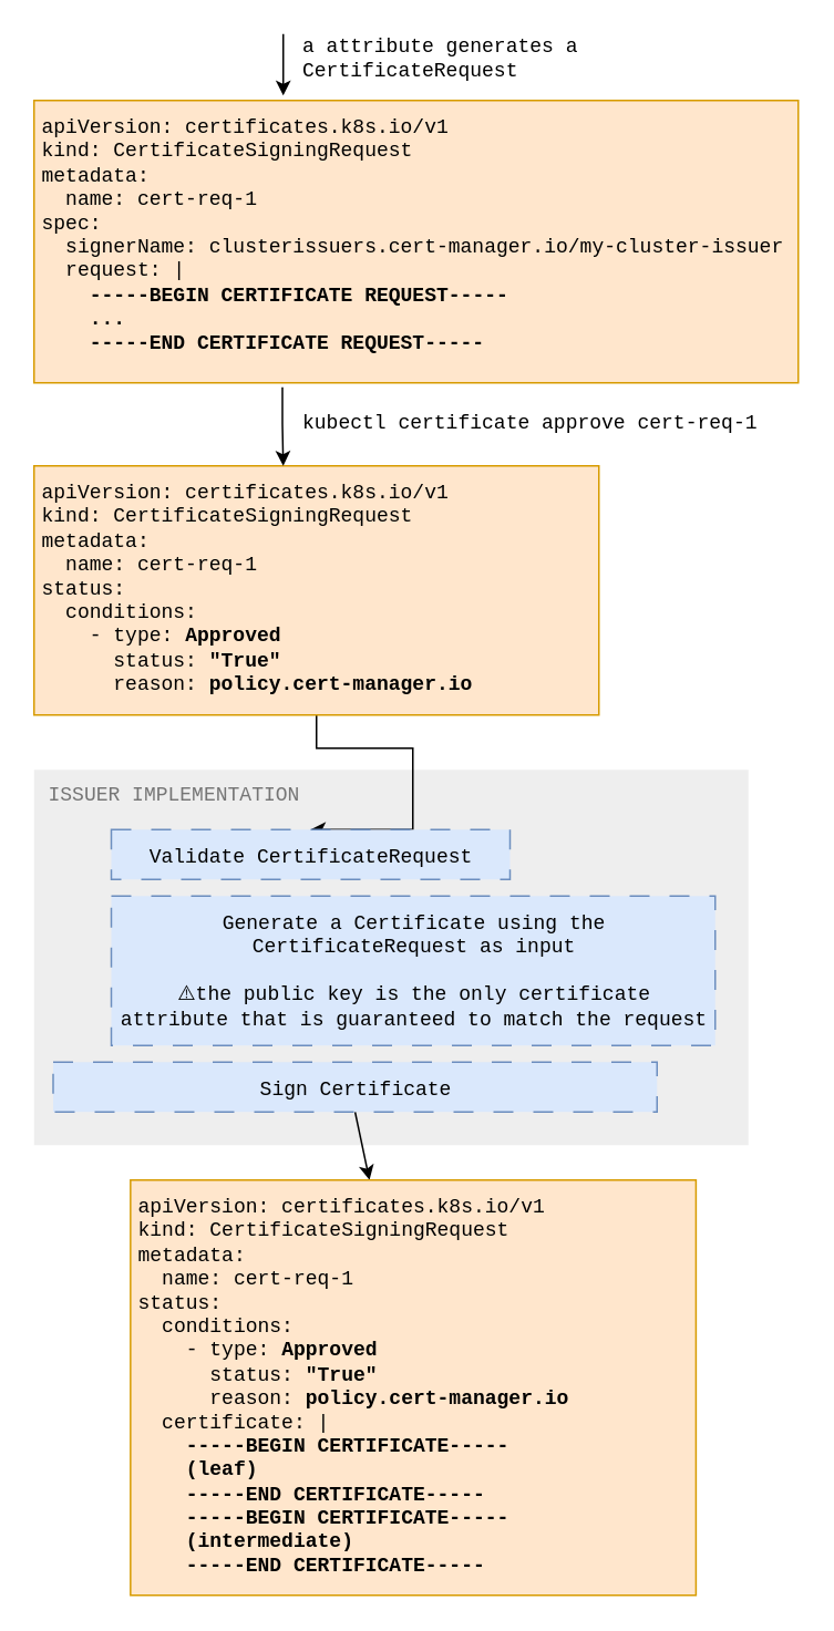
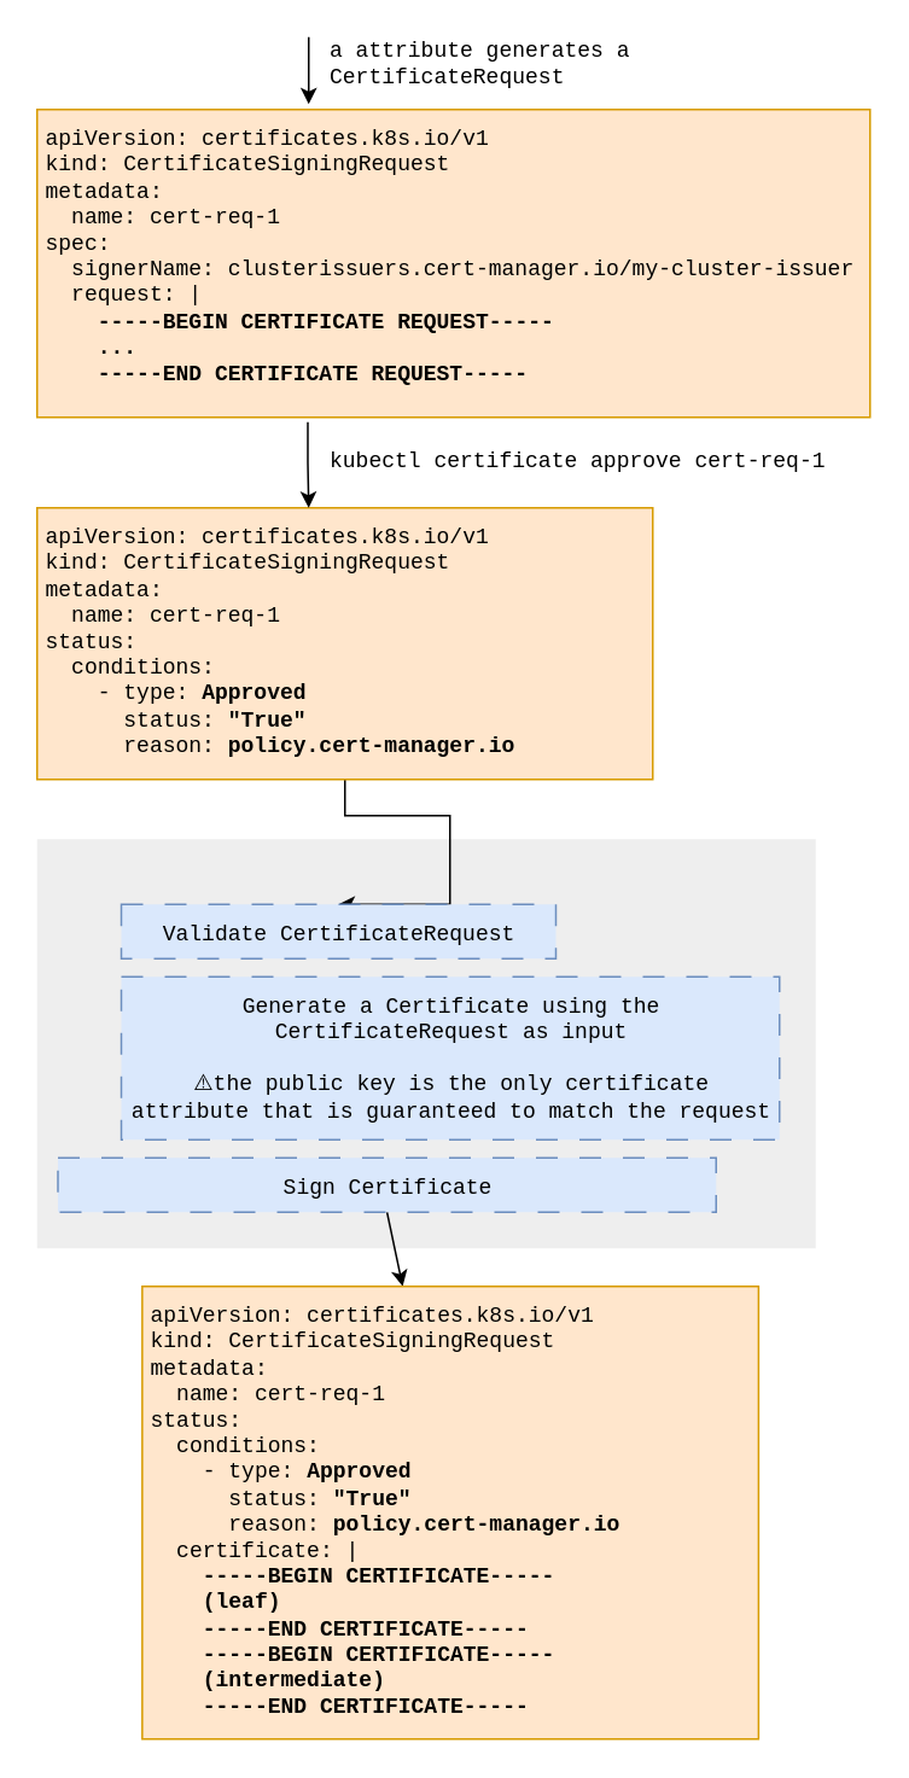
  <mxCell id="0" />
  <mxCell id="1" parent="0" />
  <mxCell id="2" value="" style="rounded=0;whiteSpace=wrap;html=1;align=center;fontFamily=Courier New;strokeColor=none;fillColor=#EEEEEE;" parent="1" vertex="1"><mxGeometry x="20" y="463" width="430" height="226" as="geometry" /></mxCell>
  <mxCell id="3" style="edgeStyle=orthogonalEdgeStyle;rounded=0;orthogonalLoop=1;jettySize=auto;html=1;fontFamily=Courier New;endArrow=classic;endFill=1;entryX=0.5;entryY=0;entryDx=0;entryDy=0;exitX=0.5;exitY=1;exitDx=0;exitDy=0;" parent="1" source="11" target="10" edge="1"><mxGeometry relative="1" as="geometry"><mxPoint x="420" y="540" as="targetPoint" /><mxPoint x="244" y="540" as="sourcePoint" /><Array as="points"><mxPoint x="190" y="450" /><mxPoint x="248" y="450" /></Array></mxGeometry></mxCell>
  <mxCell id="4" value="&lt;div&gt;apiVersion: certificates.k8s.io/v1&lt;/div&gt;&lt;div&gt;kind: CertificateSigningRequest&lt;/div&gt;metadata:&lt;br&gt;&amp;nbsp; name: cert-req-1&lt;br&gt;spec:&lt;br&gt;&amp;nbsp; signerName: clusterissuers.cert-manager.io/my-cluster-issuer&lt;br&gt;&amp;nbsp; request: |&lt;br&gt;&lt;b&gt;&amp;nbsp; &amp;nbsp;&amp;nbsp;&lt;span&gt;-----BEGIN CERTIFICATE REQUEST-----&lt;br&gt;&amp;nbsp; &amp;nbsp; ...&lt;br&gt;&lt;/span&gt;&lt;/b&gt;&lt;div&gt;&lt;b&gt;&amp;nbsp; &amp;nbsp; -----END CERTIFICATE REQUEST-----&lt;/b&gt;&lt;/div&gt;&lt;div&gt;&lt;br&gt;&lt;/div&gt;" style="text;html=1;strokeColor=#d79b00;fillColor=#ffe6cc;align=left;verticalAlign=top;whiteSpace=wrap;rounded=0;fontFamily=Courier New;spacingTop=0;spacingBottom=0;spacing=5;" parent="1" vertex="1"><mxGeometry x="20" y="60" width="460" height="170" as="geometry" /></mxCell>
  <mxCell id="5" value="a attribute generates a CertificateRequest" style="text;html=1;strokeColor=none;fillColor=none;align=left;verticalAlign=middle;whiteSpace=wrap;rounded=0;fontFamily=Courier New;" parent="1" vertex="1"><mxGeometry x="180" y="20" width="180" height="30" as="geometry" /></mxCell>
  <mxCell id="6" style="edgeStyle=orthogonalEdgeStyle;rounded=0;orthogonalLoop=1;jettySize=auto;html=1;fontFamily=Courier New;endArrow=classic;endFill=1;" parent="1" edge="1"><mxGeometry relative="1" as="geometry"><mxPoint x="170" y="20" as="sourcePoint" /><mxPoint x="170" y="57" as="targetPoint" /></mxGeometry></mxCell>
- <mxCell id="7" value="ISSUER IMPLEMENTATION" style="text;html=1;strokeColor=none;fillColor=none;align=left;verticalAlign=middle;whiteSpace=wrap;rounded=0;dashed=1;fontColor=#757575;fontFamily=Courier New;" parent="1" vertex="1"><mxGeometry x="27" y="469" width="200" height="20" as="geometry" /></mxCell>
  <mxCell id="8" value="" style="endArrow=none;html=1;startArrow=classic;startFill=1;fontFamily=Courier New;entryX=0.5;entryY=1;entryDx=0;entryDy=0;" parent="1" source="9" target="15" edge="1"><mxGeometry width="50" height="50" relative="1" as="geometry"><mxPoint x="212.37" y="654" as="sourcePoint" /><mxPoint x="200.37" y="600" as="targetPoint" /></mxGeometry></mxCell>
  <mxCell id="9" value="&lt;div style=&quot;border-color: var(--border-color);&quot;&gt;apiVersion: certificates.k8s.io/v1&lt;/div&gt;kind: CertificateSigningRequest&lt;br&gt;metadata:&lt;br&gt;&amp;nbsp; name: cert-req-1&lt;br&gt;&lt;div&gt;status:&lt;/div&gt;&lt;div&gt;&amp;nbsp; conditions:&lt;br&gt;&lt;span style=&quot;background-color: initial;&quot;&gt;&amp;nbsp; &amp;nbsp; - type:&amp;nbsp;&lt;/span&gt;&lt;b style=&quot;background-color: initial; border-color: var(--border-color);&quot;&gt;Approved&lt;/b&gt;&lt;br&gt;&lt;/div&gt;&lt;div&gt;&lt;div style=&quot;border-color: var(--border-color);&quot;&gt;&amp;nbsp; &amp;nbsp; &amp;nbsp; status:&amp;nbsp;&lt;b style=&quot;border-color: var(--border-color);&quot;&gt;&quot;True&quot;&lt;/b&gt;&lt;/div&gt;&lt;div style=&quot;border-color: var(--border-color);&quot;&gt;&amp;nbsp; &amp;nbsp; &amp;nbsp; reason:&amp;nbsp;&lt;b style=&quot;border-color: var(--border-color);&quot;&gt;policy.cert-manager.io&lt;/b&gt;&lt;/div&gt;&lt;/div&gt;&lt;div&gt;&amp;nbsp; certificate: |&lt;/div&gt;&lt;b&gt;&amp;nbsp; &amp;nbsp; -----BEGIN CERTIFICATE-----&lt;br&gt;&amp;nbsp; &amp;nbsp; (leaf)&lt;br&gt;&amp;nbsp; &amp;nbsp; -----END CERTIFICATE-----&lt;br&gt;&lt;/b&gt;&lt;b&gt;&amp;nbsp; &amp;nbsp; -----BEGIN CERTIFICATE-----&lt;br&gt;&amp;nbsp; &amp;nbsp; (intermediate)&lt;br&gt;&amp;nbsp; &amp;nbsp; -----END CERTIFICATE-----&lt;br&gt;&lt;/b&gt;" style="text;html=1;strokeColor=#d79b00;fillColor=#ffe6cc;align=left;verticalAlign=top;whiteSpace=wrap;rounded=0;fontFamily=Courier New;spacingTop=0;spacingBottom=0;spacing=5;" parent="1" vertex="1"><mxGeometry x="78.06" y="710" width="340.37" height="250" as="geometry" /></mxCell>
  <mxCell id="10" value="Validate CertificateRequest" style="text;html=1;strokeColor=#6c8ebf;fillColor=#dae8fc;align=center;verticalAlign=top;whiteSpace=wrap;rounded=0;fontFamily=Courier New;spacingTop=0;spacingBottom=0;spacing=5;dashed=1;dashPattern=12 12;" parent="1" vertex="1"><mxGeometry x="66.5" y="499" width="240" height="30" as="geometry" /></mxCell>
  <mxCell id="11" value="&lt;div style=&quot;border-color: var(--border-color);&quot;&gt;apiVersion: certificates.k8s.io/v1&lt;/div&gt;kind: CertificateSigningRequest&lt;br&gt;metadata:&lt;br&gt;&amp;nbsp; name: cert-req-1&lt;br&gt;&lt;div&gt;status:&lt;/div&gt;&lt;div&gt;&amp;nbsp; conditions:&lt;/div&gt;&lt;div&gt;&lt;div&gt;&amp;nbsp; &amp;nbsp; - type: &lt;b&gt;Approved&lt;/b&gt;&lt;/div&gt;&lt;div&gt;&amp;nbsp; &amp;nbsp; &amp;nbsp; status: &lt;b&gt;&quot;True&quot;&lt;/b&gt;&lt;/div&gt;&lt;div&gt;&amp;nbsp; &amp;nbsp; &amp;nbsp; reason:&amp;nbsp;&lt;b&gt;policy.cert-manager.io&lt;/b&gt;&lt;/div&gt;&lt;/div&gt;" style="text;html=1;strokeColor=#d79b00;fillColor=#ffe6cc;align=left;verticalAlign=top;whiteSpace=wrap;rounded=0;fontFamily=Courier New;spacingTop=0;spacingBottom=0;spacing=5;" parent="1" vertex="1"><mxGeometry x="20" y="280" width="340" height="150" as="geometry" /></mxCell>
  <mxCell id="12" style="edgeStyle=orthogonalEdgeStyle;rounded=0;orthogonalLoop=1;jettySize=auto;html=1;fontFamily=Courier New;endArrow=classic;endFill=1;exitX=0.325;exitY=1.016;exitDx=0;exitDy=0;exitPerimeter=0;" parent="1" source="4" edge="1"><mxGeometry relative="1" as="geometry"><mxPoint x="170" y="280" as="targetPoint" /><mxPoint x="190.48" y="250" as="sourcePoint" /><Array as="points"><mxPoint x="170" y="255" /><mxPoint x="170" y="255" /></Array></mxGeometry></mxCell>
  <mxCell id="13" value="kubectl certificate approve&amp;nbsp;&lt;span style=&quot;background-color: initial;&quot;&gt;cert-req-1&lt;/span&gt;&lt;div&gt;&lt;/div&gt;" style="text;html=1;strokeColor=none;fillColor=none;align=left;verticalAlign=middle;whiteSpace=wrap;rounded=0;fontFamily=Courier New;rotation=0;" parent="1" vertex="1"><mxGeometry x="180" y="247" width="282" height="15" as="geometry" /></mxCell>
  <mxCell id="14" value="Generate a Certificate using the CertificateRequest as input&lt;br&gt;&lt;br&gt;⚠️the public key is the only certificate attribute that is guaranteed to match the request" style="text;html=1;strokeColor=#6c8ebf;fillColor=#dae8fc;align=center;verticalAlign=top;whiteSpace=wrap;rounded=0;fontFamily=Courier New;spacingTop=0;spacingBottom=0;spacing=5;dashed=1;dashPattern=12 12;" parent="1" vertex="1"><mxGeometry x="66.5" y="539" width="363.5" height="90" as="geometry" /></mxCell>
  <mxCell id="15" value="Sign Certificate" style="text;html=1;strokeColor=#6c8ebf;fillColor=#dae8fc;align=center;verticalAlign=top;whiteSpace=wrap;rounded=0;fontFamily=Courier New;spacingTop=0;spacingBottom=0;spacing=5;dashed=1;dashPattern=12 12;" parent="1" vertex="1"><mxGeometry x="31.5" y="639" width="363.5" height="30" as="geometry" /></mxCell>
